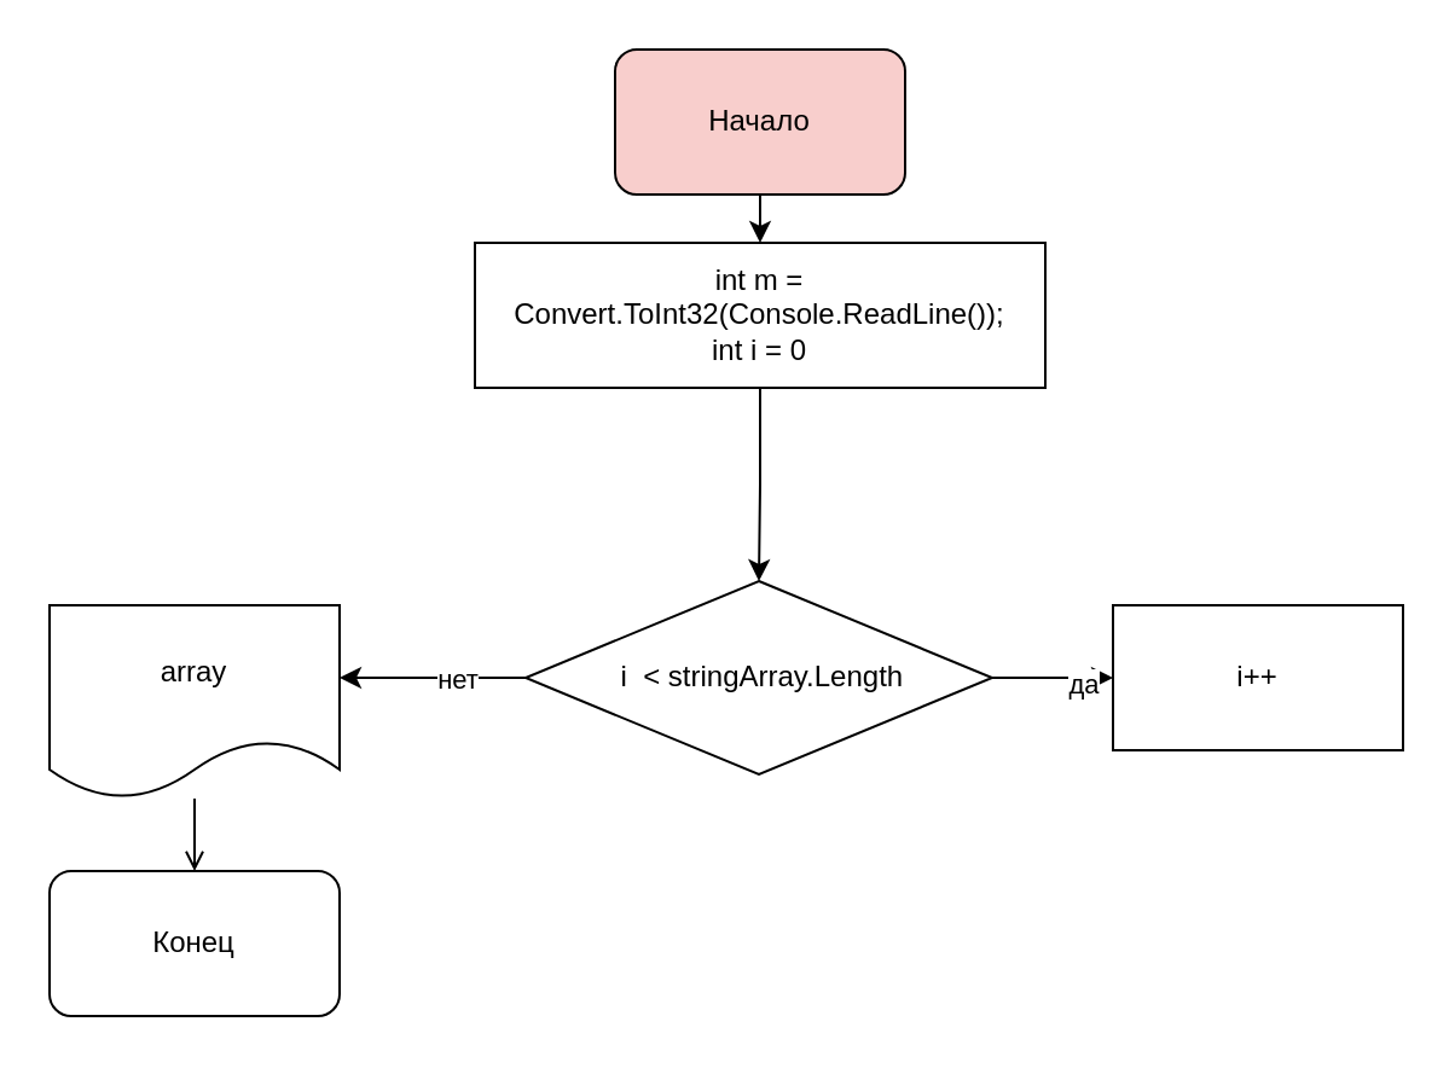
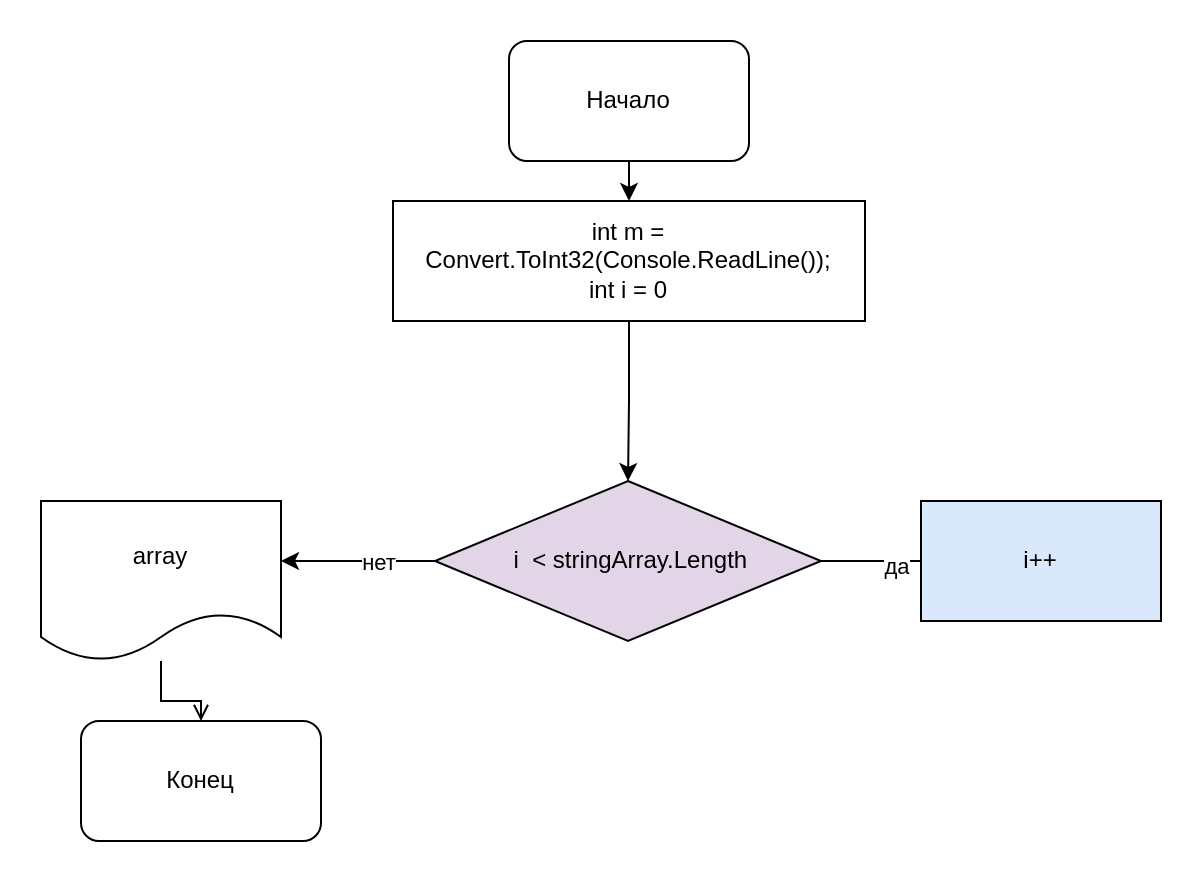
  <mxCell id="0" />
  <mxCell id="1" parent="0" />
  <mxCell id="2" style="edgeStyle=orthogonalEdgeStyle;rounded=0;orthogonalLoop=1;jettySize=auto;html=1;exitX=0.5;exitY=1;exitDx=0;exitDy=0;entryX=0.5;entryY=0;entryDx=0;entryDy=0;" parent="1" source="3" target="6" edge="1"><mxGeometry relative="1" as="geometry" /></mxCell>
- <mxCell id="3" value="Начало&lt;br&gt;" style="rounded=1;whiteSpace=wrap;html=1;fillColor=#f8cecc;" parent="1" vertex="1"><mxGeometry x="254" width="120" height="60" as="geometry" y="20" /></mxCell>
- <mxCell id="4" value="Конец" style="rounded=1;whiteSpace=wrap;html=1;" parent="1" vertex="1"><mxGeometry x="20" y="360" width="120" height="60" as="geometry" /></mxCell>
+ <mxCell id="3" value="Начало&lt;br&gt;" style="rounded=1;whiteSpace=wrap;html=1;" parent="1" vertex="1"><mxGeometry x="254" width="120" height="60" as="geometry" y="20" /></mxCell>
+ <mxCell id="4" value="Конец" style="rounded=1;whiteSpace=wrap;html=1;" parent="1" vertex="1"><mxGeometry x="40" y="360" width="120" height="60" as="geometry" /></mxCell>
  <mxCell id="5" style="edgeStyle=orthogonalEdgeStyle;rounded=0;orthogonalLoop=1;jettySize=auto;html=1;exitX=0.5;exitY=1;exitDx=0;exitDy=0;" parent="1" source="6" target="11" edge="1"><mxGeometry relative="1" as="geometry" /></mxCell>
  <mxCell id="6" value="int m = Convert.ToInt32(Console.ReadLine());&lt;br&gt;int i = 0" style="rounded=0;whiteSpace=wrap;html=1;" parent="1" vertex="1"><mxGeometry x="196" y="100" width="236" height="60" as="geometry" /></mxCell>
- <mxCell id="7" style="edgeStyle=orthogonalEdgeStyle;rounded=0;orthogonalLoop=1;jettySize=auto;html=1;entryX=0;entryY=0.5;entryDx=0;entryDy=0;" edge="1" parent="1" source="11" target="12"><mxGeometry relative="1" as="geometry" /></mxCell>
+ <mxCell id="7" style="edgeStyle=orthogonalEdgeStyle;rounded=0;orthogonalLoop=1;jettySize=auto;html=1;entryX=0;entryY=0.5;entryDx=0;entryDy=0;endArrow=none;" edge="1" parent="1" source="11" target="12"><mxGeometry relative="1" as="geometry" /></mxCell>
  <mxCell id="8" value="да&lt;br&gt;" style="edgeLabel;html=1;align=center;verticalAlign=middle;resizable=0;points=[];" vertex="1" connectable="0" parent="7"><mxGeometry x="0.48" y="-2" relative="1" as="geometry"><mxPoint as="offset" /></mxGeometry></mxCell>
  <mxCell id="9" style="edgeStyle=orthogonalEdgeStyle;rounded=0;orthogonalLoop=1;jettySize=auto;html=1;exitX=0;exitY=0.5;exitDx=0;exitDy=0;" edge="1" parent="1" source="11"><mxGeometry relative="1" as="geometry"><mxPoint x="140" y="280" as="targetPoint" /></mxGeometry></mxCell>
  <mxCell id="10" value="нет&lt;br&gt;" style="edgeLabel;html=1;align=center;verticalAlign=middle;resizable=0;points=[];" vertex="1" connectable="0" parent="9"><mxGeometry x="-0.252" relative="1" as="geometry"><mxPoint as="offset" /></mxGeometry></mxCell>
- <mxCell id="11" value="&amp;nbsp;i&amp;nbsp; &amp;lt; stringArray.Length" style="rhombus;whiteSpace=wrap;html=1;" parent="1" vertex="1"><mxGeometry x="217" y="240" width="193" height="80" as="geometry" /></mxCell>
- <mxCell id="12" value="i++" style="rounded=0;whiteSpace=wrap;html=1;" parent="1" vertex="1"><mxGeometry x="460" y="250" width="120" height="60" as="geometry" /></mxCell>
+ <mxCell id="11" value="&amp;nbsp;i&amp;nbsp; &amp;lt; stringArray.Length" style="rhombus;whiteSpace=wrap;html=1;fillColor=#e1d5e7;" parent="1" vertex="1"><mxGeometry x="217" y="240" width="193" height="80" as="geometry" /></mxCell>
+ <mxCell id="12" value="i++" style="rounded=0;whiteSpace=wrap;html=1;fillColor=#dae8fc;" parent="1" vertex="1"><mxGeometry x="460" y="250" width="120" height="60" as="geometry" /></mxCell>
  <mxCell id="13" style="edgeStyle=orthogonalEdgeStyle;rounded=0;orthogonalLoop=1;jettySize=auto;html=1;entryX=0.5;entryY=0;entryDx=0;entryDy=0;endArrow=open;" edge="1" parent="1" source="14" target="4"><mxGeometry relative="1" as="geometry" /></mxCell>
  <mxCell id="14" value="array&lt;br&gt;" style="shape=document;whiteSpace=wrap;html=1;boundedLbl=1;" vertex="1" parent="1"><mxGeometry x="20" y="250" width="120" height="80" as="geometry" /></mxCell>
